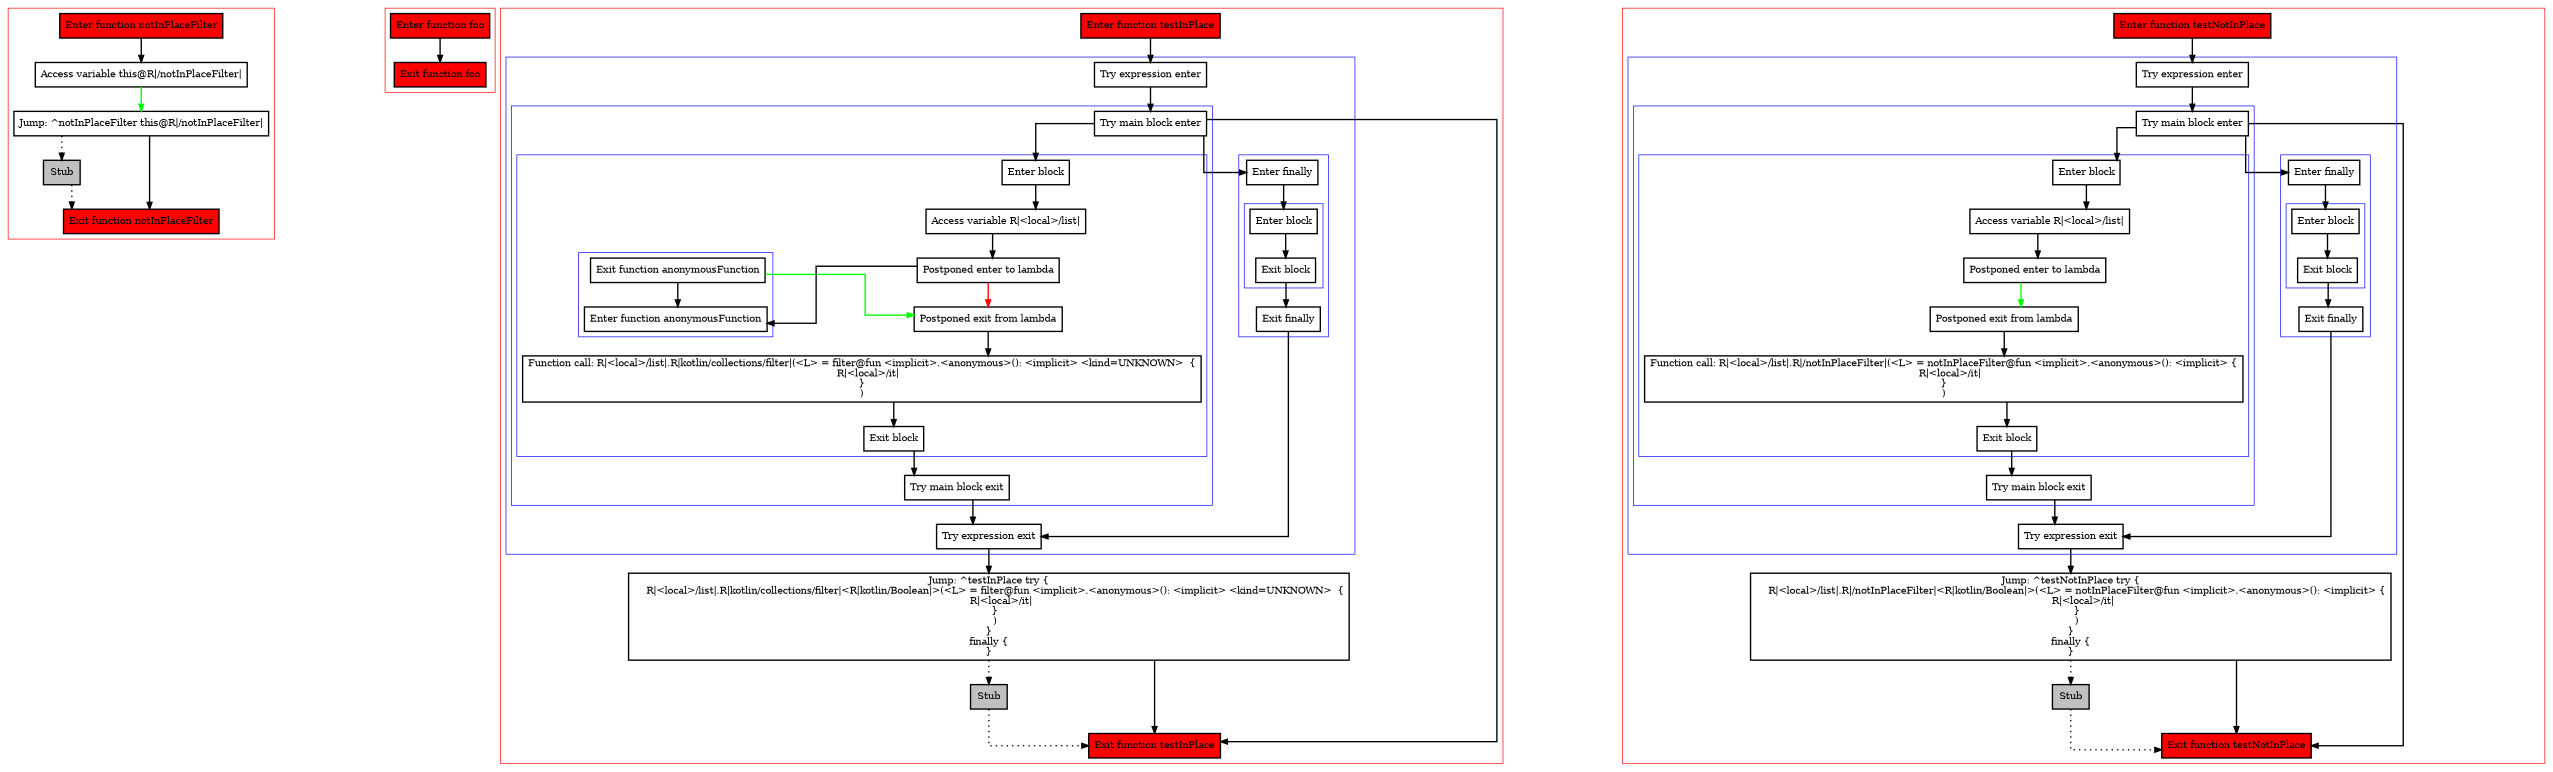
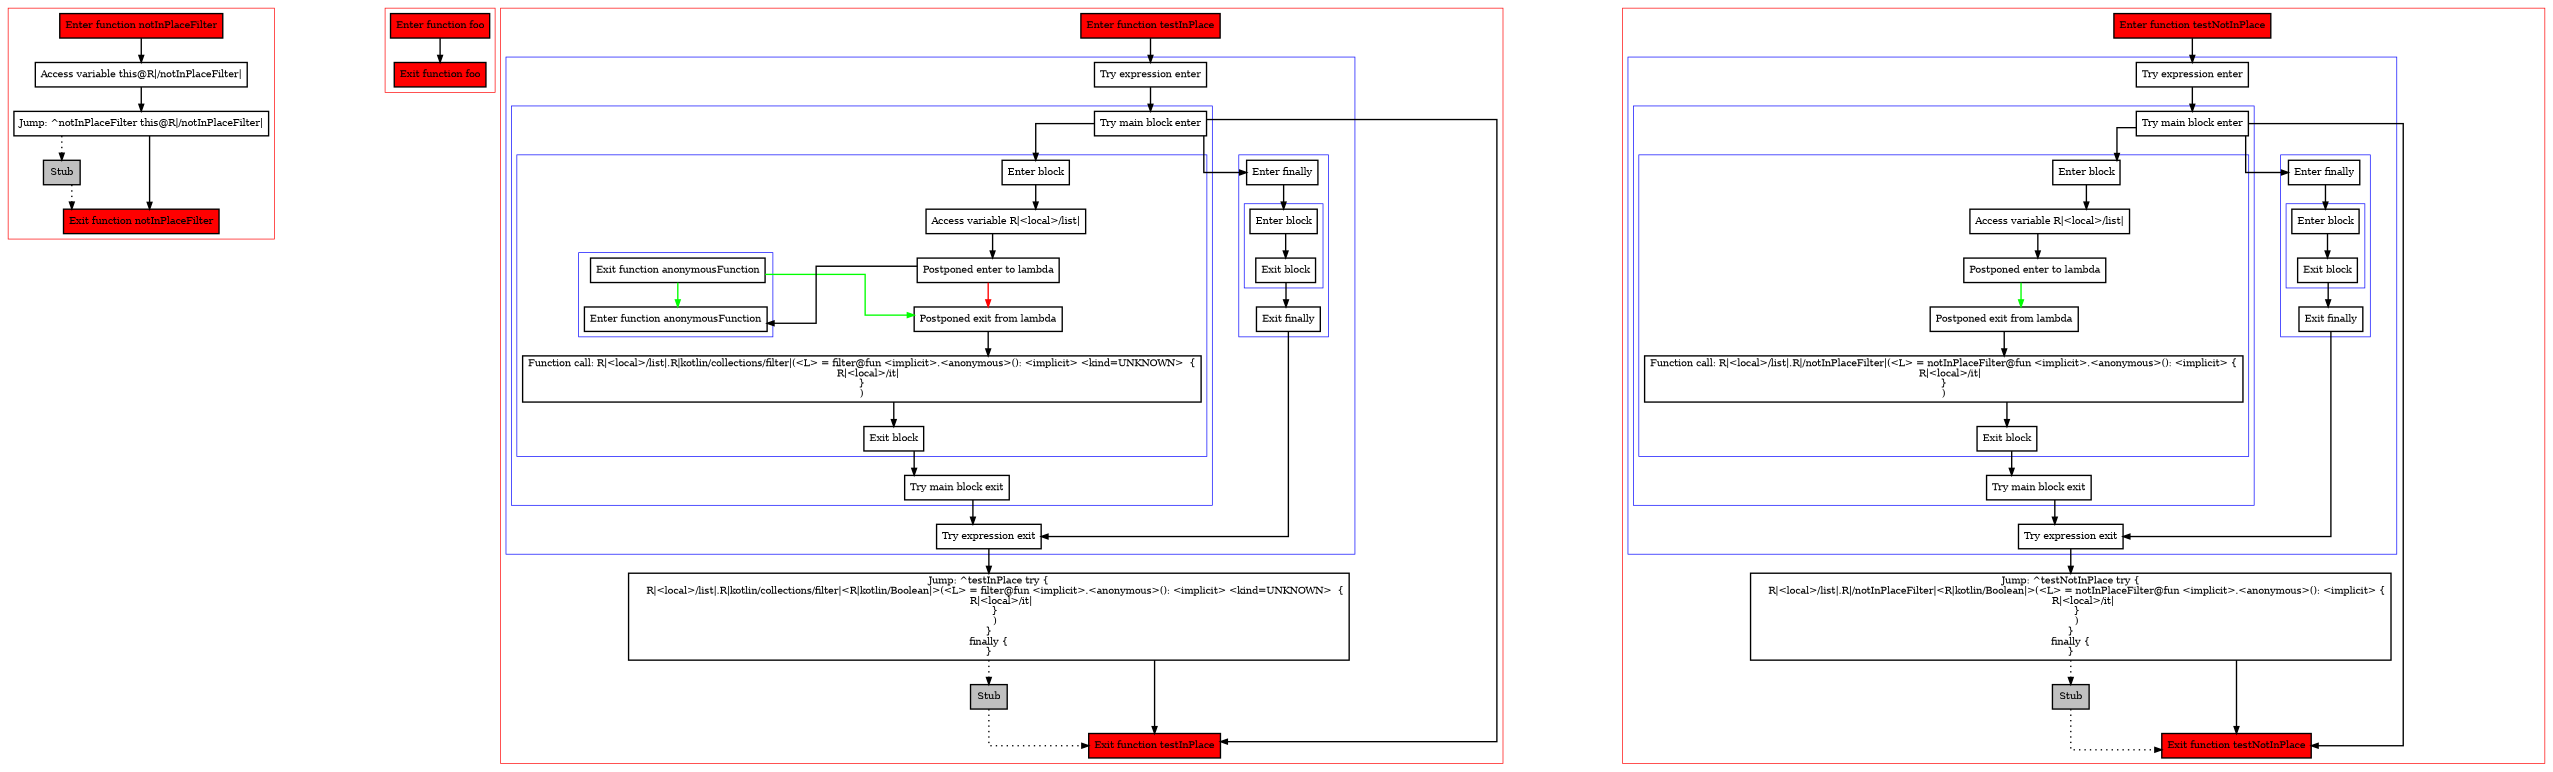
  digraph {
    nodesep=3
    splines=ortho
    node [penwidth=2 shape=box]
    edge [penwidth=2]
    n1 [fillcolor=red label="Enter function notInPlaceFilter" style=filled]
    n2 [label="Access variable this@R|/notInPlaceFilter|"]
    n3 [label="Jump: ^notInPlaceFilter this@R|/notInPlaceFilter|"]
    n4 [fillcolor=gray label=Stub style=filled]
    n5 [fillcolor=red label="Exit function notInPlaceFilter" style=filled]
    n6 [fillcolor=red label="Enter function foo" style=filled]
    n7 [fillcolor=red label="Exit function foo" style=filled]
    n8 [label="Enter function anonymousFunction"]
    n9 [label="Exit function anonymousFunction"]
    n10 [label="Enter block"]
    n11 [label="Access variable R|<local>/list|"]
    n12 [label="Postponed enter to lambda"]
    n13 [label="Postponed exit from lambda"]
    n14 [label="Function call: R|<local>/list|.R|kotlin/collections/filter|(<L> = filter@fun <implicit>.<anonymous>(): <implicit> <kind=UNKNOWN>  {\n    R|<local>/it|\n}\n)"]
    n15 [label="Exit block"]
    n16 [label="Try main block enter"]
    n17 [label="Try main block exit"]
    n18 [label="Enter block"]
    n19 [label="Exit block"]
    n20 [label="Enter finally"]
    n21 [label="Exit finally"]
    n22 [label="Try expression enter"]
    n23 [label="Try expression exit"]
    n24 [fillcolor=red label="Enter function testInPlace" style=filled]
    n25 [label="Jump: ^testInPlace try {\n    R|<local>/list|.R|kotlin/collections/filter|<R|kotlin/Boolean|>(<L> = filter@fun <implicit>.<anonymous>(): <implicit> <kind=UNKNOWN>  {\n        R|<local>/it|\n    }\n    )\n}\nfinally {\n}\n"]
    n26 [fillcolor=gray label=Stub style=filled]
    n27 [fillcolor=red label="Exit function testInPlace" style=filled]
    n28 [label="Enter block"]
    n29 [label="Access variable R|<local>/list|"]
    n30 [label="Postponed enter to lambda"]
    n31 [label="Postponed exit from lambda"]
    n32 [label="Function call: R|<local>/list|.R|/notInPlaceFilter|(<L> = notInPlaceFilter@fun <implicit>.<anonymous>(): <implicit> {\n    R|<local>/it|\n}\n)"]
    n33 [label="Exit block"]
    n34 [label="Try main block enter"]
    n35 [label="Try main block exit"]
    n36 [label="Enter block"]
    n37 [label="Exit block"]
    n38 [label="Enter finally"]
    n39 [label="Exit finally"]
    n40 [label="Try expression enter"]
    n41 [label="Try expression exit"]
    n42 [fillcolor=red label="Enter function testNotInPlace" style=filled]
    n43 [label="Jump: ^testNotInPlace try {\n    R|<local>/list|.R|/notInPlaceFilter|<R|kotlin/Boolean|>(<L> = notInPlaceFilter@fun <implicit>.<anonymous>(): <implicit> {\n        R|<local>/it|\n    }\n    )\n}\nfinally {\n}\n"]
    n44 [fillcolor=gray label=Stub style=filled]
    n45 [fillcolor=red label="Exit function testNotInPlace" style=filled]
    subgraph cluster_1 {
      color=red
      n1
      n2
      n3
      n4
      n5
    }
    subgraph cluster_2 {
      color=red
      n6
      n7
    }
    subgraph cluster_3 {
      color=red
      n24
      n25
      n26
      n27
      subgraph cluster_4 {
        color=blue
        n22
        n23
        subgraph cluster_5 {
          color=blue
          n16
          n17
          subgraph cluster_6 {
            color=blue
            n10
            n11
            n12
            n13
            n14
            n15
            subgraph cluster_7 {
              color=blue
              n8
              n9
            }
          }
        }
        subgraph cluster_8 {
          color=blue
          n20
          n21
          subgraph cluster_9 {
            color=blue
            n18
            n19
          }
        }
      }
    }
    subgraph cluster_10 {
      color=red
      n42
      n43
      n44
      n45
      subgraph cluster_11 {
        color=blue
        n40
        n41
        subgraph cluster_12 {
          color=blue
          n34
          n35
          subgraph cluster_13 {
            color=blue
            n28
            n29
            n30
            n31
            n32
            n33
          }
        }
        subgraph cluster_14 {
          color=blue
          n38
          n39
          subgraph cluster_15 {
            color=blue
            n36
            n37
          }
        }
      }
    }
    n1 -> n2
-   n2 -> n3 [color=green]
+   n2 -> n3
    n3 -> n4 [style=dotted]
    n3 -> n5
    n4 -> n5 [style=dotted]
    n6 -> n7
-   n9 -> n8
+   n9 -> n8 [color=green]
    n9 -> n13 [color=green]
    n10 -> n11
    n11 -> n12
    n12 -> n8
    n12 -> n13 [color=red]
    n13 -> n14
    n14 -> n15
    n15 -> n17
    n16 -> n10
    n16 -> n20
    n16 -> n27
    n17 -> n23
    n18 -> n19
    n19 -> n21
    n20 -> n18
    n21 -> n23
    n22 -> n16
    n23 -> n25
    n24 -> n22
    n25 -> n26 [style=dotted]
    n25 -> n27
    n26 -> n27 [style=dotted]
    n28 -> n29
    n29 -> n30
    n30 -> n31 [color=green]
    n31 -> n32
    n32 -> n33
    n33 -> n35
    n34 -> n28
    n34 -> n38
    n34 -> n45
    n35 -> n41
    n36 -> n37
    n37 -> n39
    n38 -> n36
    n39 -> n41
    n40 -> n34
    n41 -> n43
    n42 -> n40
    n43 -> n44 [style=dotted]
    n43 -> n45
    n44 -> n45 [style=dotted]
  }
